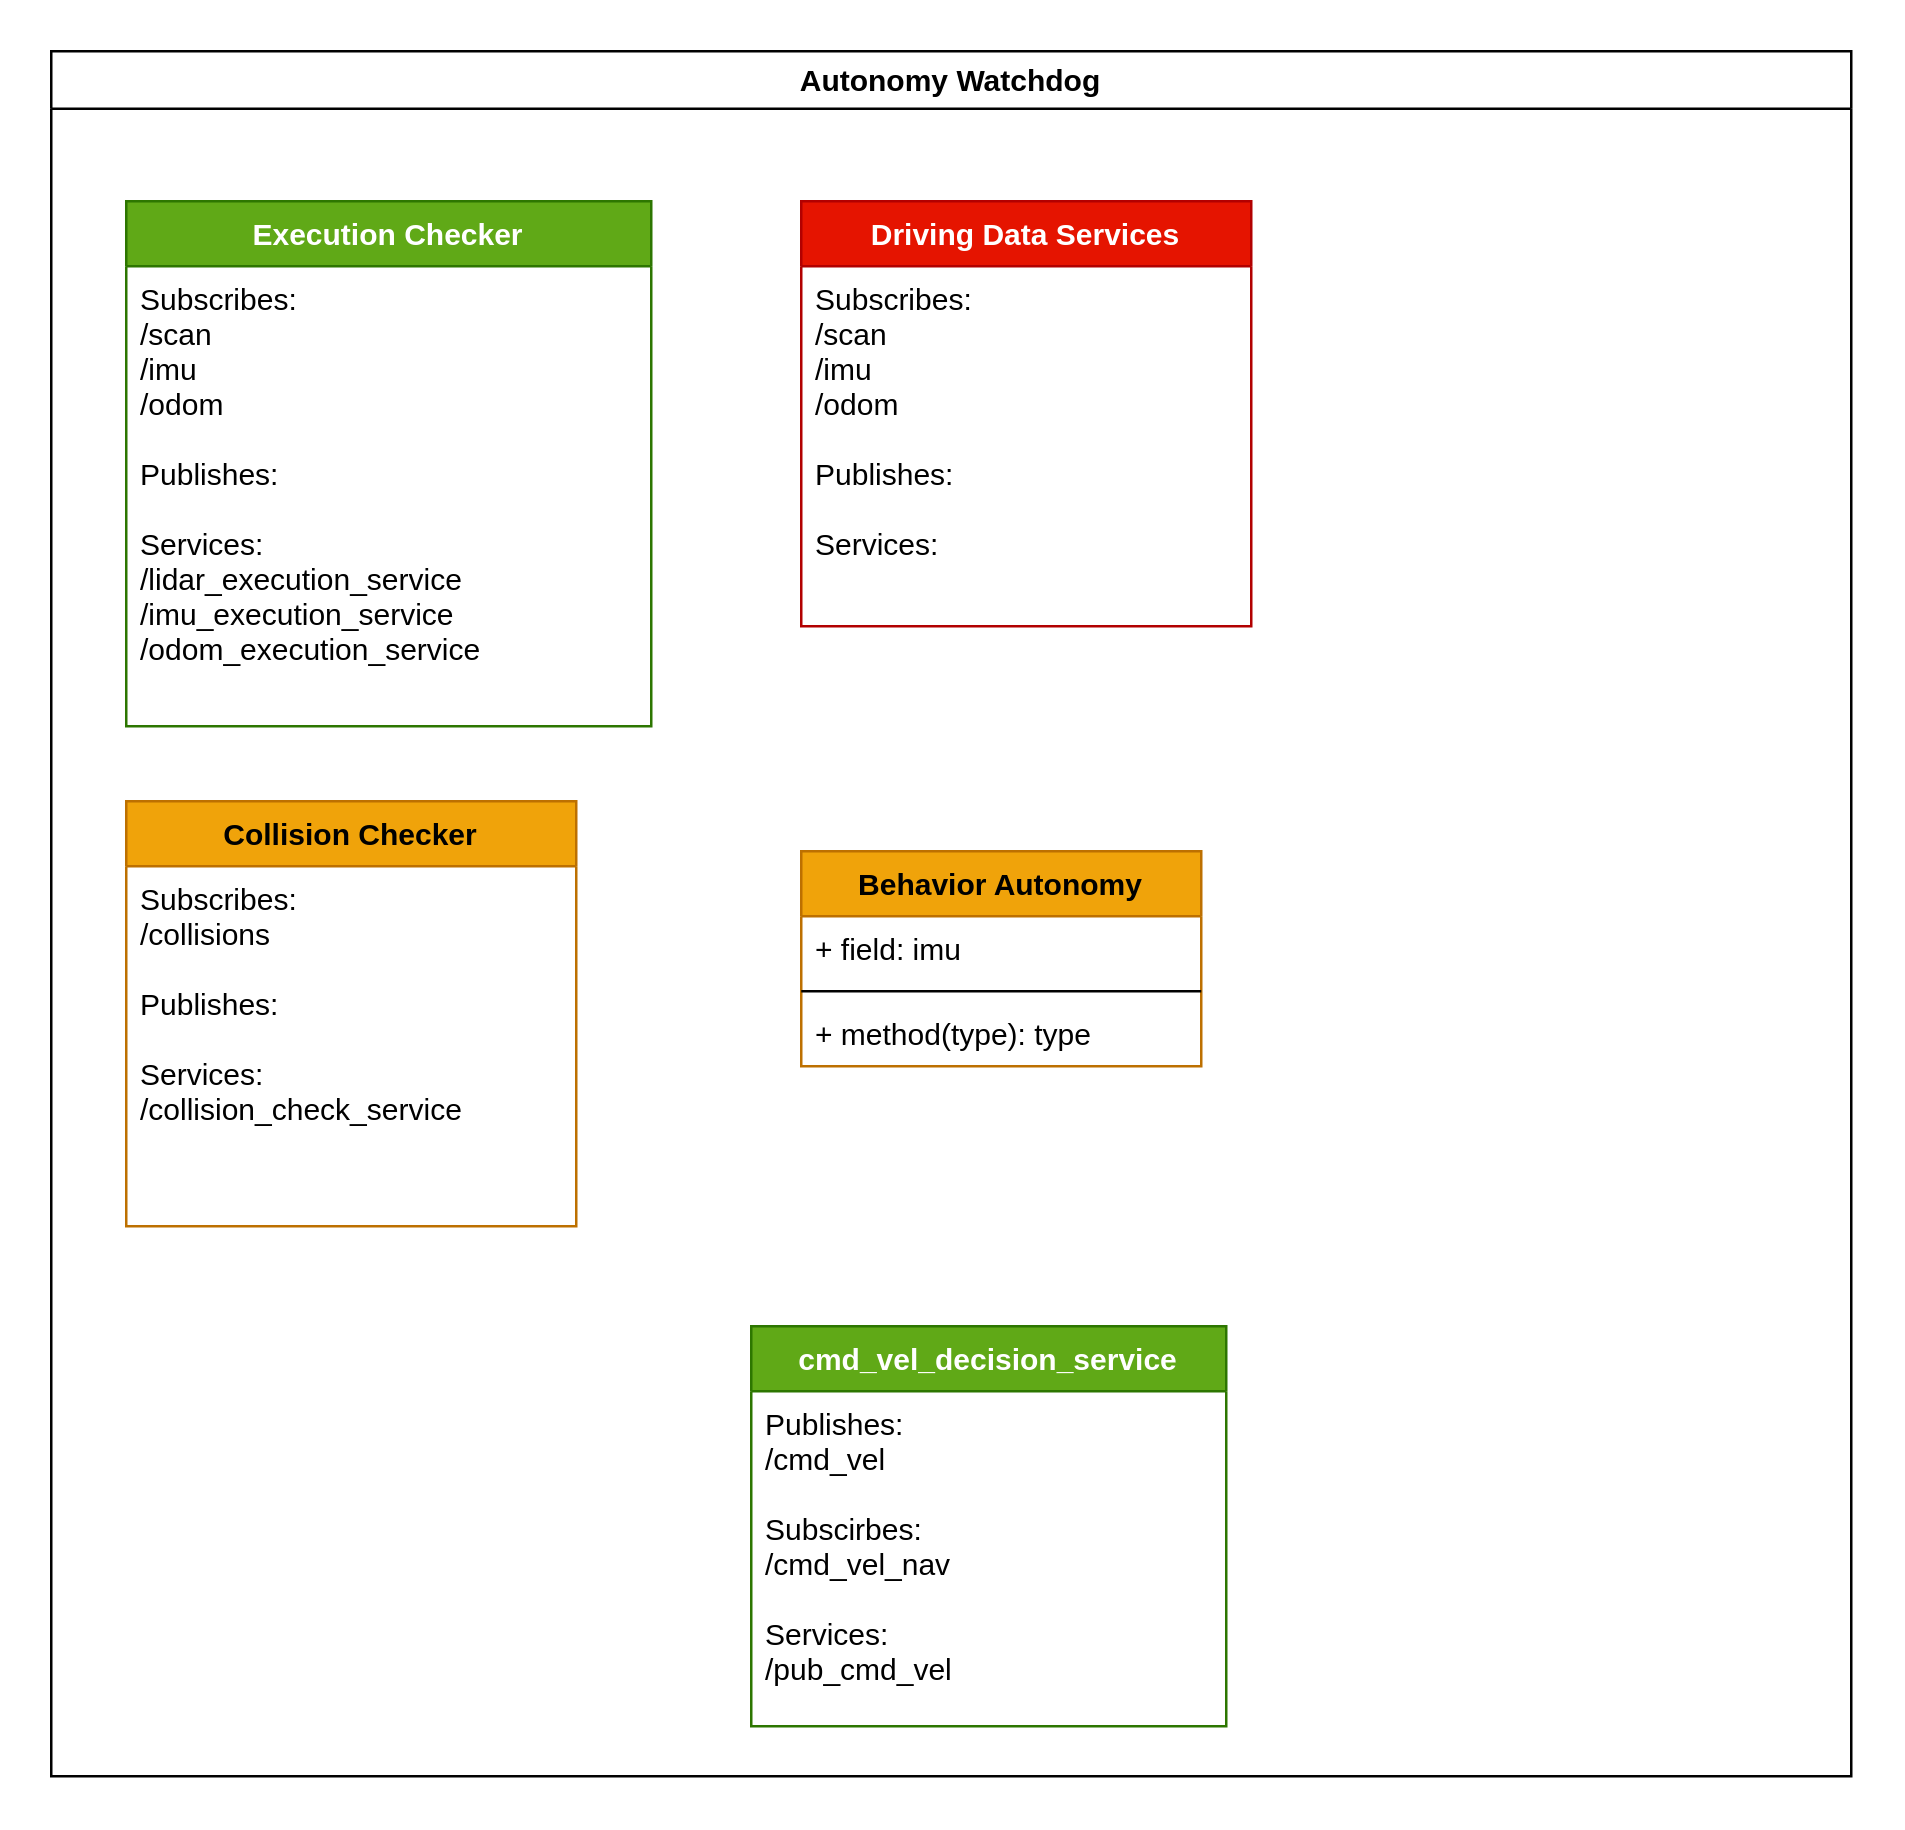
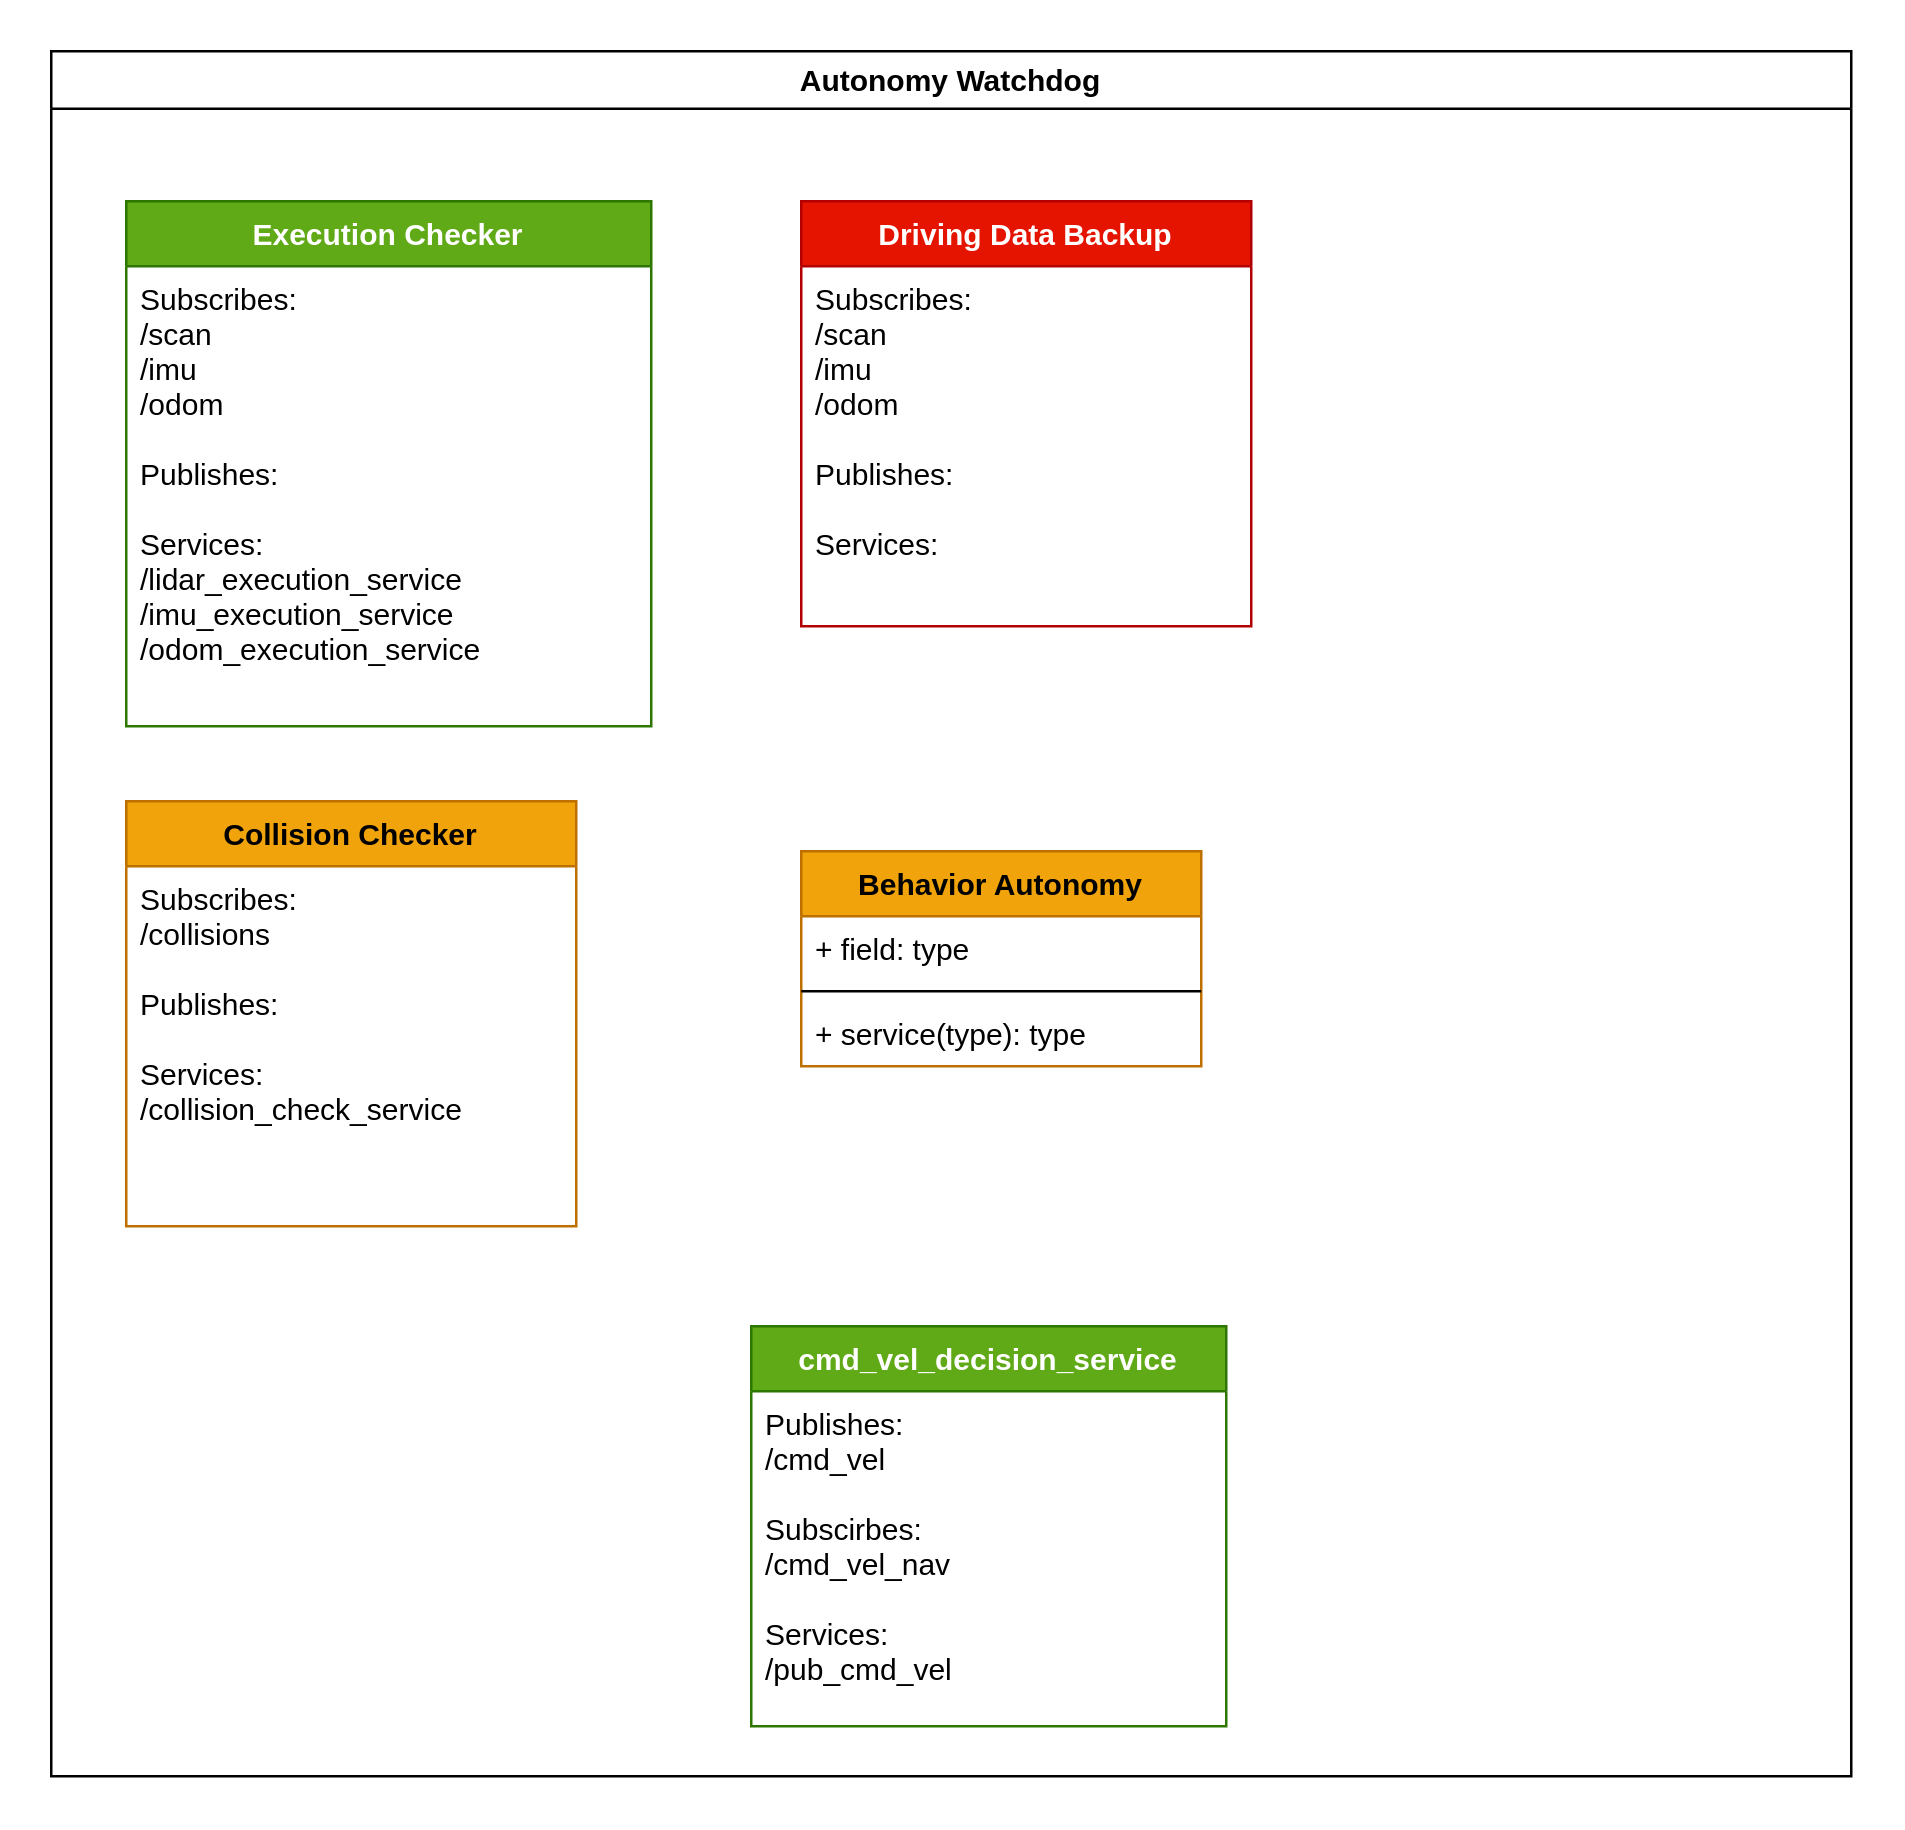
  <mxCell id="0" />
  <mxCell id="1" parent="0" />
  <mxCell id="2" value="Autonomy Watchdog" style="swimlane;" parent="1" vertex="1"><mxGeometry x="20" y="20" width="720" height="690" as="geometry" /></mxCell>
- <mxCell id="3" value="Driving Data Services" style="swimlane;fontStyle=1;align=center;verticalAlign=top;childLayout=stackLayout;horizontal=1;startSize=26;horizontalStack=0;resizeParent=1;resizeParentMax=0;resizeLast=0;collapsible=1;marginBottom=0;fillColor=#e51400;fontColor=#ffffff;strokeColor=#B20000;" parent="2" vertex="1"><mxGeometry x="300" y="60" width="180" height="170" as="geometry" /></mxCell>
+ <mxCell id="3" value="Driving Data Backup" style="swimlane;fontStyle=1;align=center;verticalAlign=top;childLayout=stackLayout;horizontal=1;startSize=26;horizontalStack=0;resizeParent=1;resizeParentMax=0;resizeLast=0;collapsible=1;marginBottom=0;fillColor=#e51400;fontColor=#ffffff;strokeColor=#B20000;" parent="2" vertex="1"><mxGeometry x="300" y="60" width="180" height="170" as="geometry" /></mxCell>
  <mxCell id="4" value="Subscribes:&#10;/scan&#10;/imu&#10;/odom&#10;&#10;Publishes:&#10;&#10;Services:&#10;&#10;&#10;&#10;" style="text;strokeColor=none;fillColor=none;align=left;verticalAlign=top;spacingLeft=4;spacingRight=4;overflow=hidden;rotatable=0;points=[[0,0.5],[1,0.5]];portConstraint=eastwest;" parent="3" vertex="1"><mxGeometry y="26" width="180" height="144" as="geometry" /></mxCell>
  <mxCell id="5" value="Execution Checker" style="swimlane;fontStyle=1;align=center;verticalAlign=top;childLayout=stackLayout;horizontal=1;startSize=26;horizontalStack=0;resizeParent=1;resizeParentMax=0;resizeLast=0;collapsible=1;marginBottom=0;fillColor=#60a917;fontColor=#ffffff;strokeColor=#2D7600;" parent="2" vertex="1"><mxGeometry x="30" y="60" width="210" height="210" as="geometry" /></mxCell>
  <mxCell id="6" value="Subscribes:&#10;/scan&#10;/imu&#10;/odom&#10;&#10;Publishes:&#10;&#10;Services:&#10;/lidar_execution_service&#10;/imu_execution_service&#10;/odom_execution_service" style="text;strokeColor=none;fillColor=none;align=left;verticalAlign=top;spacingLeft=4;spacingRight=4;overflow=hidden;rotatable=0;points=[[0,0.5],[1,0.5]];portConstraint=eastwest;" parent="5" vertex="1"><mxGeometry y="26" width="210" height="184" as="geometry" /></mxCell>
  <mxCell id="7" value="Behavior Autonomy" style="swimlane;fontStyle=1;align=center;verticalAlign=top;childLayout=stackLayout;horizontal=1;startSize=26;horizontalStack=0;resizeParent=1;resizeParentMax=0;resizeLast=0;collapsible=1;marginBottom=0;fillColor=#f0a30a;fontColor=#000000;strokeColor=#BD7000;" parent="2" vertex="1"><mxGeometry x="300" y="320" width="160" height="86" as="geometry" /></mxCell>
- <mxCell id="8" value="+ field: imu" style="text;strokeColor=none;fillColor=none;align=left;verticalAlign=top;spacingLeft=4;spacingRight=4;overflow=hidden;rotatable=0;points=[[0,0.5],[1,0.5]];portConstraint=eastwest;" parent="7" vertex="1"><mxGeometry y="26" width="160" height="26" as="geometry" /></mxCell>
+ <mxCell id="8" value="+ field: type" style="text;strokeColor=none;fillColor=none;align=left;verticalAlign=top;spacingLeft=4;spacingRight=4;overflow=hidden;rotatable=0;points=[[0,0.5],[1,0.5]];portConstraint=eastwest;" parent="7" vertex="1"><mxGeometry y="26" width="160" height="26" as="geometry" /></mxCell>
  <mxCell id="9" value="" style="line;strokeWidth=1;fillColor=none;align=left;verticalAlign=middle;spacingTop=-1;spacingLeft=3;spacingRight=3;rotatable=0;labelPosition=right;points=[];portConstraint=eastwest;" parent="7" vertex="1"><mxGeometry y="52" width="160" height="8" as="geometry" /></mxCell>
- <mxCell id="10" value="+ method(type): type" style="text;strokeColor=none;fillColor=none;align=left;verticalAlign=top;spacingLeft=4;spacingRight=4;overflow=hidden;rotatable=0;points=[[0,0.5],[1,0.5]];portConstraint=eastwest;" parent="7" vertex="1"><mxGeometry y="60" width="160" height="26" as="geometry" /></mxCell>
+ <mxCell id="10" value="+ service(type): type" style="text;strokeColor=none;fillColor=none;align=left;verticalAlign=top;spacingLeft=4;spacingRight=4;overflow=hidden;rotatable=0;points=[[0,0.5],[1,0.5]];portConstraint=eastwest;" parent="7" vertex="1"><mxGeometry y="60" width="160" height="26" as="geometry" /></mxCell>
  <mxCell id="11" value="cmd_vel_decision_service" style="swimlane;fontStyle=1;align=center;verticalAlign=top;childLayout=stackLayout;horizontal=1;startSize=26;horizontalStack=0;resizeParent=1;resizeParentMax=0;resizeLast=0;collapsible=1;marginBottom=0;fillColor=#60a917;fontColor=#ffffff;strokeColor=#2D7600;" parent="2" vertex="1"><mxGeometry x="280" y="510" width="190" height="160" as="geometry" /></mxCell>
  <mxCell id="12" value="Publishes:&#10;/cmd_vel&#10;&#10;Subscirbes:&#10;/cmd_vel_nav&#10;&#10;Services:&#10;/pub_cmd_vel" style="text;strokeColor=none;fillColor=none;align=left;verticalAlign=top;spacingLeft=4;spacingRight=4;overflow=hidden;rotatable=0;points=[[0,0.5],[1,0.5]];portConstraint=eastwest;" parent="11" vertex="1"><mxGeometry y="26" width="190" height="134" as="geometry" /></mxCell>
  <mxCell id="13" value="Collision Checker" style="swimlane;fontStyle=1;align=center;verticalAlign=top;childLayout=stackLayout;horizontal=1;startSize=26;horizontalStack=0;resizeParent=1;resizeParentMax=0;resizeLast=0;collapsible=1;marginBottom=0;fillColor=#f0a30a;fontColor=#000000;strokeColor=#BD7000;" vertex="1" parent="2"><mxGeometry x="30" y="300" width="180" height="170" as="geometry" /></mxCell>
  <mxCell id="14" value="Subscribes:&#10;/collisions&#10;&#10;Publishes:&#10;&#10;Services:&#10;/collision_check_service&#10;&#10;&#10;&#10;" style="text;strokeColor=none;fillColor=none;align=left;verticalAlign=top;spacingLeft=4;spacingRight=4;overflow=hidden;rotatable=0;points=[[0,0.5],[1,0.5]];portConstraint=eastwest;" vertex="1" parent="13"><mxGeometry y="26" width="180" height="144" as="geometry" /></mxCell>
